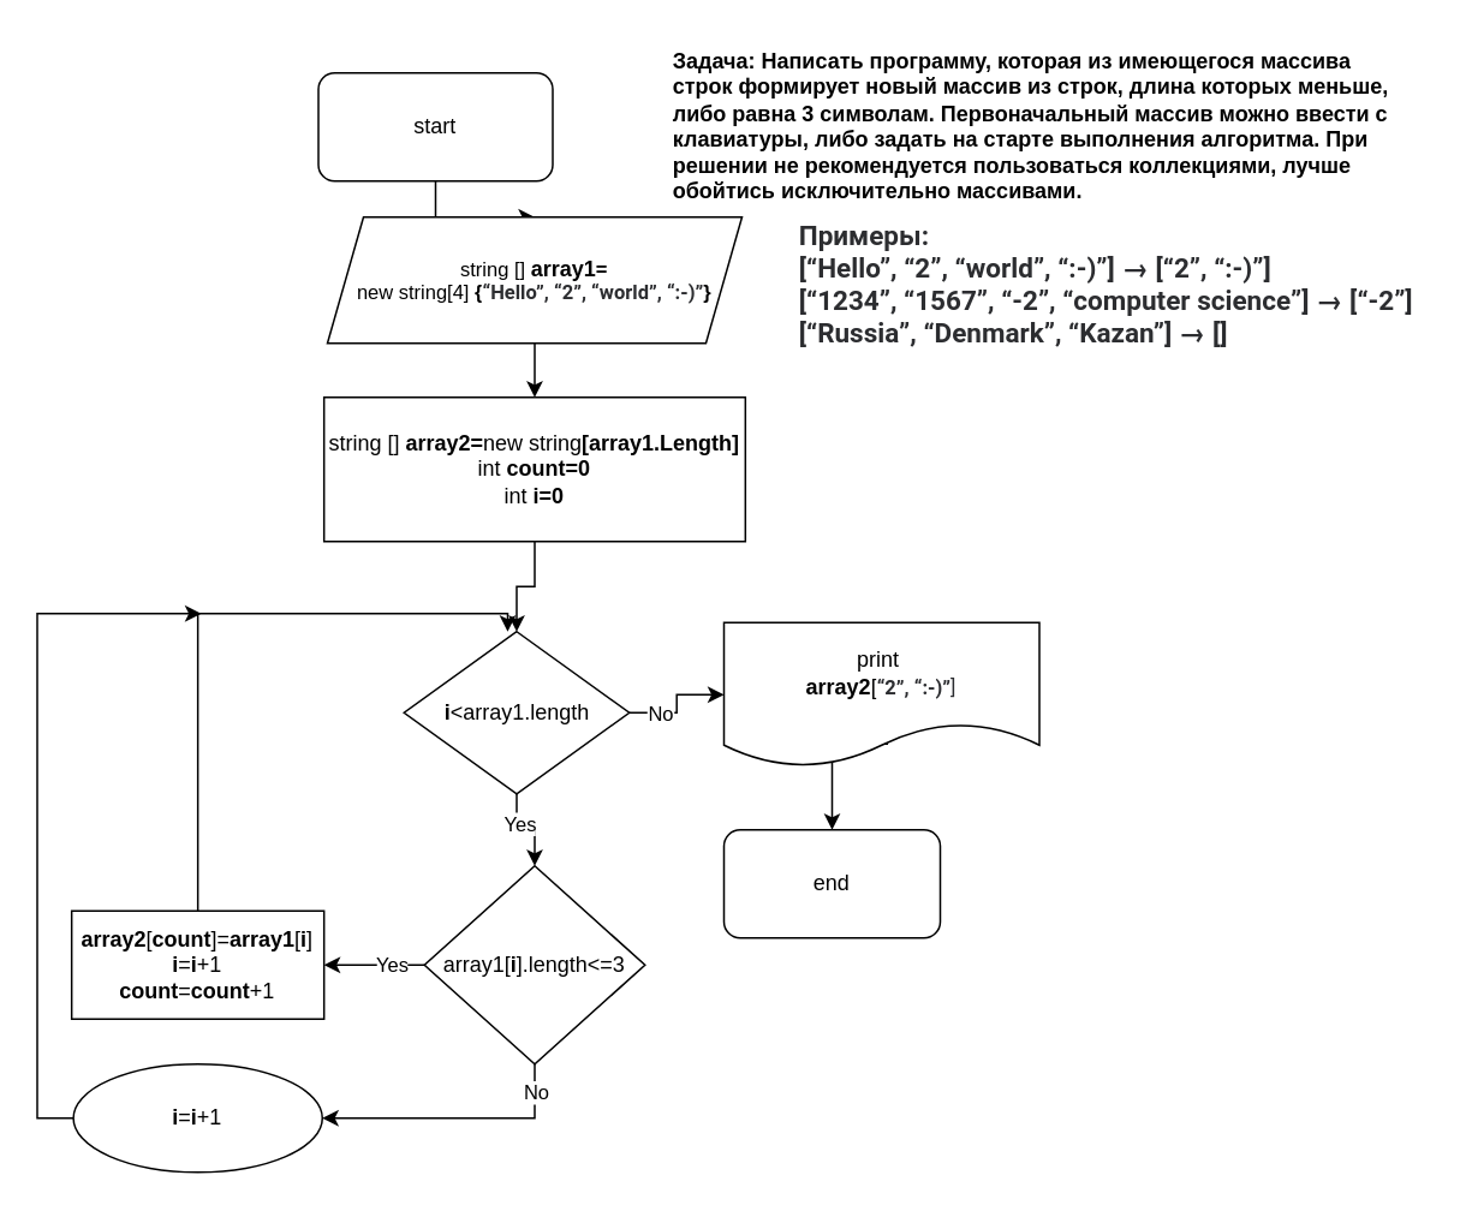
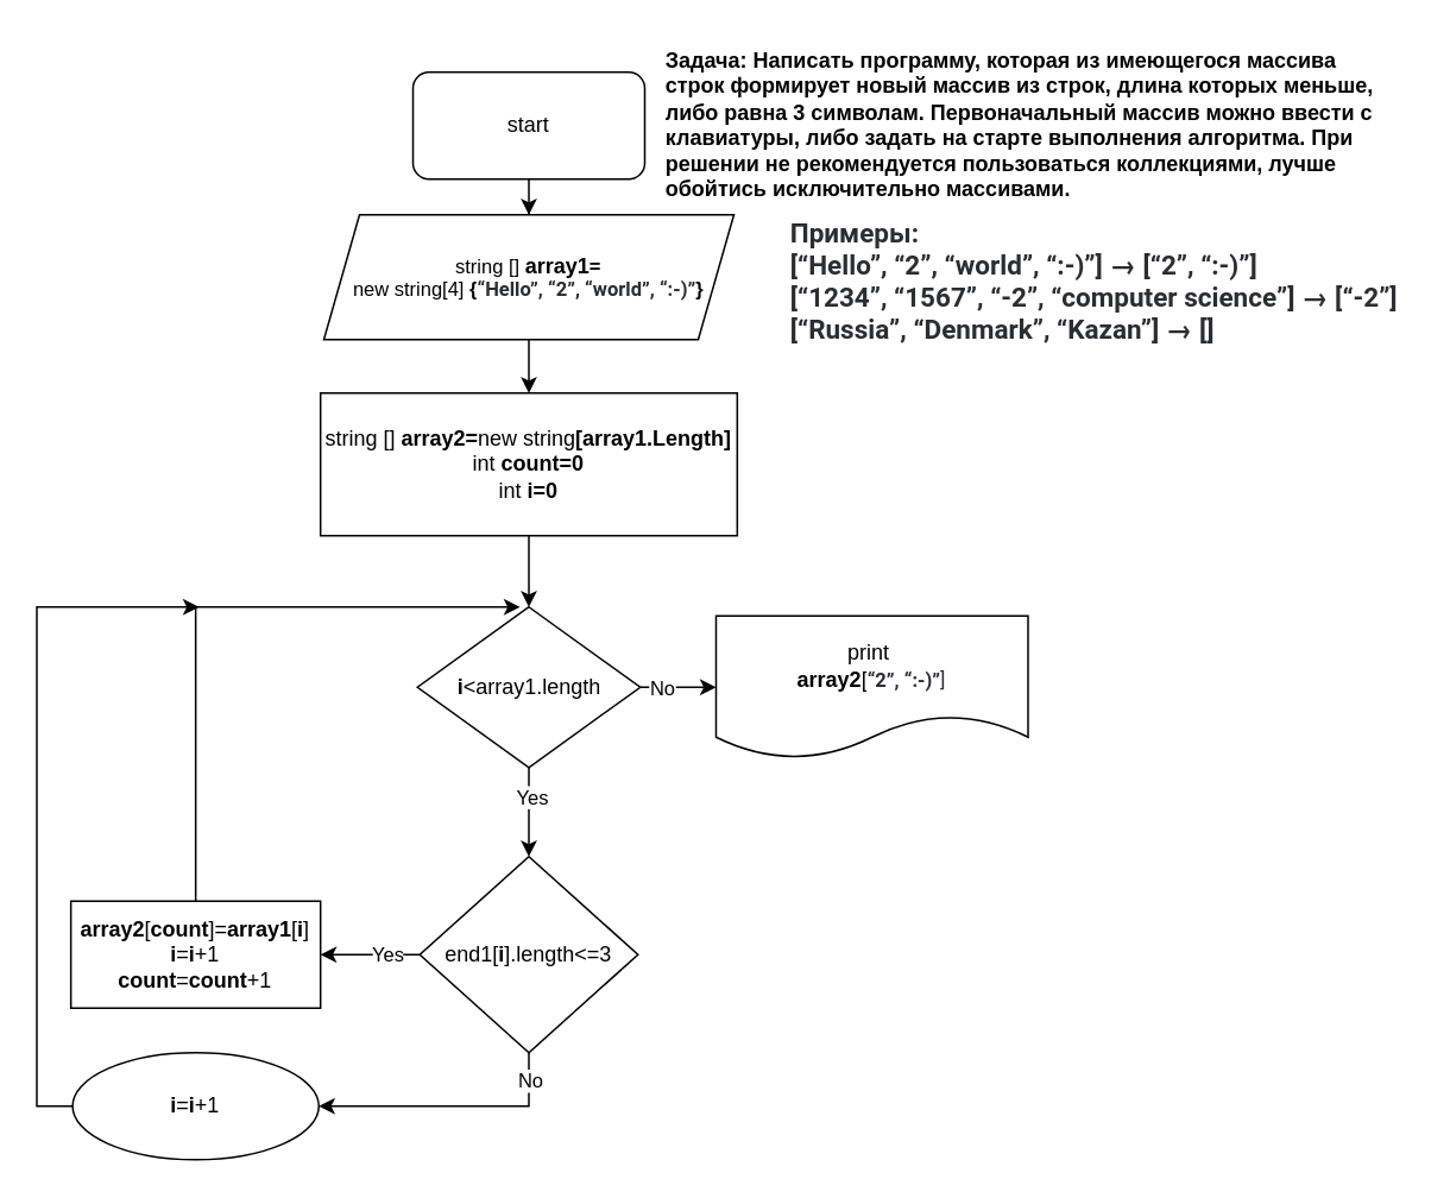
  <mxCell id="0" />
  <mxCell id="1" parent="0" />
  <mxCell id="2" value="" style="edgeStyle=orthogonalEdgeStyle;rounded=0;orthogonalLoop=1;jettySize=auto;html=1;entryX=0.5;entryY=0;entryDx=0;entryDy=0;" parent="1" source="3" target="6" edge="1"><mxGeometry relative="1" as="geometry"><mxPoint x="300.1" y="115" as="targetPoint" /></mxGeometry></mxCell>
- <mxCell id="3" value="start" style="rounded=1;whiteSpace=wrap;html=1;" parent="1" vertex="1"><mxGeometry x="176" y="40" width="130" height="60" as="geometry" /></mxCell>
+ <mxCell id="3" value="start" style="rounded=1;whiteSpace=wrap;html=1;" parent="1" vertex="1"><mxGeometry x="231" y="40" width="130" height="60" as="geometry" /></mxCell>
  <mxCell id="4" value="&lt;b&gt;Задача: Написать программу, которая из имеющегося массива строк формирует новый массив из строк, длина которых меньше, либо равна 3 символам. Первоначальный массив можно ввести с клавиатуры, либо задать на старте выполнения алгоритма. При решении не рекомендуется пользоваться коллекциями, лучше обойтись исключительно массивами.&lt;/b&gt;" style="text;whiteSpace=wrap;html=1;" parent="1" vertex="1"><mxGeometry x="371" width="400" height="100" as="geometry" y="20" /></mxCell>
  <mxCell id="5" value="" style="edgeStyle=orthogonalEdgeStyle;rounded=0;orthogonalLoop=1;jettySize=auto;html=1;" parent="1" source="6" target="9" edge="1"><mxGeometry relative="1" as="geometry" /></mxCell>
  <mxCell id="6" value="&lt;font style=&quot;&quot;&gt;&lt;span style=&quot;font-size: 11px;&quot;&gt;string [] &lt;/span&gt;&lt;b style=&quot;&quot;&gt;&lt;font style=&quot;font-size: 12px;&quot;&gt;array1&lt;/font&gt;&lt;span style=&quot;font-size: 11px;&quot;&gt;=&lt;/span&gt;&lt;/b&gt;&lt;/font&gt;&lt;div style=&quot;font-size: 11px;&quot;&gt;&lt;font style=&quot;font-size: 11px;&quot;&gt;new string[4]&lt;b&gt; {&lt;/b&gt;&lt;b style=&quot;text-align: left;&quot;&gt;&lt;span style=&quot;color: rgb(44, 45, 48); font-family: Onest, Roboto, &amp;quot;San Francisco&amp;quot;, &amp;quot;Helvetica Neue&amp;quot;, Helvetica, Arial; background-color: rgb(255, 255, 255);&quot;&gt;“Hello”, “2”, “world”, “:-)”&lt;/span&gt;&lt;/b&gt;&lt;b&gt;}&lt;/b&gt;&lt;/font&gt;&lt;br&gt;&lt;/div&gt;" style="shape=parallelogram;perimeter=parallelogramPerimeter;whiteSpace=wrap;html=1;fixedSize=1;" parent="1" vertex="1"><mxGeometry x="181" y="120" width="230" height="70" as="geometry" /></mxCell>
  <mxCell id="7" value="&lt;b&gt;&lt;span style=&quot;box-sizing: border-box; color: rgb(44, 45, 48); font-family: Onest, Roboto, &amp;quot;San Francisco&amp;quot;, &amp;quot;Helvetica Neue&amp;quot;, Helvetica, Arial; font-size: 15px; font-variant-ligatures: normal; font-variant-caps: normal; letter-spacing: normal; orphans: 2; text-align: start; text-indent: 0px; text-transform: none; widows: 2; word-spacing: 0px; -webkit-text-stroke-width: 0px; white-space: normal; background-color: rgb(255, 255, 255);&quot;&gt;Примеры&lt;/span&gt;&lt;span style=&quot;color: rgb(44, 45, 48); font-family: Onest, Roboto, &amp;quot;San Francisco&amp;quot;, &amp;quot;Helvetica Neue&amp;quot;, Helvetica, Arial; font-size: 15px; font-variant-ligatures: normal; font-variant-caps: normal; letter-spacing: normal; orphans: 2; text-align: start; text-indent: 0px; text-transform: none; widows: 2; word-spacing: 0px; -webkit-text-stroke-width: 0px; white-space: normal; background-color: rgb(255, 255, 255); float: none; display: inline !important;&quot;&gt;:&lt;/span&gt;&lt;br style=&quot;box-sizing: border-box; color: rgb(44, 45, 48); font-family: Onest, Roboto, &amp;quot;San Francisco&amp;quot;, &amp;quot;Helvetica Neue&amp;quot;, Helvetica, Arial; font-size: 15px; font-variant-ligatures: normal; font-variant-caps: normal; letter-spacing: normal; orphans: 2; text-align: start; text-indent: 0px; text-transform: none; widows: 2; word-spacing: 0px; -webkit-text-stroke-width: 0px; white-space: normal; background-color: rgb(255, 255, 255); text-decoration-thickness: initial; text-decoration-style: initial; text-decoration-color: initial;&quot;&gt;&lt;span style=&quot;color: rgb(44, 45, 48); font-family: Onest, Roboto, &amp;quot;San Francisco&amp;quot;, &amp;quot;Helvetica Neue&amp;quot;, Helvetica, Arial; font-size: 15px; font-variant-ligatures: normal; font-variant-caps: normal; letter-spacing: normal; orphans: 2; text-align: start; text-indent: 0px; text-transform: none; widows: 2; word-spacing: 0px; -webkit-text-stroke-width: 0px; white-space: normal; background-color: rgb(255, 255, 255); float: none; display: inline !important;&quot;&gt;[“Hello”, “2”, “world”, “:-)”] → [“2”, “:-)”]&lt;/span&gt;&lt;br style=&quot;box-sizing: border-box; color: rgb(44, 45, 48); font-family: Onest, Roboto, &amp;quot;San Francisco&amp;quot;, &amp;quot;Helvetica Neue&amp;quot;, Helvetica, Arial; font-size: 15px; font-variant-ligatures: normal; font-variant-caps: normal; letter-spacing: normal; orphans: 2; text-align: start; text-indent: 0px; text-transform: none; widows: 2; word-spacing: 0px; -webkit-text-stroke-width: 0px; white-space: normal; background-color: rgb(255, 255, 255); text-decoration-thickness: initial; text-decoration-style: initial; text-decoration-color: initial;&quot;&gt;&lt;span style=&quot;color: rgb(44, 45, 48); font-family: Onest, Roboto, &amp;quot;San Francisco&amp;quot;, &amp;quot;Helvetica Neue&amp;quot;, Helvetica, Arial; font-size: 15px; font-variant-ligatures: normal; font-variant-caps: normal; letter-spacing: normal; orphans: 2; text-align: start; text-indent: 0px; text-transform: none; widows: 2; word-spacing: 0px; -webkit-text-stroke-width: 0px; white-space: normal; background-color: rgb(255, 255, 255); float: none; display: inline !important;&quot;&gt;[“1234”, “1567”, “-2”, “computer science”] → [“-2”]&lt;/span&gt;&lt;br style=&quot;box-sizing: border-box; color: rgb(44, 45, 48); font-family: Onest, Roboto, &amp;quot;San Francisco&amp;quot;, &amp;quot;Helvetica Neue&amp;quot;, Helvetica, Arial; font-size: 15px; font-variant-ligatures: normal; font-variant-caps: normal; letter-spacing: normal; orphans: 2; text-align: start; text-indent: 0px; text-transform: none; widows: 2; word-spacing: 0px; -webkit-text-stroke-width: 0px; white-space: normal; background-color: rgb(255, 255, 255); text-decoration-thickness: initial; text-decoration-style: initial; text-decoration-color: initial;&quot;&gt;&lt;span style=&quot;color: rgb(44, 45, 48); font-family: Onest, Roboto, &amp;quot;San Francisco&amp;quot;, &amp;quot;Helvetica Neue&amp;quot;, Helvetica, Arial; font-size: 15px; font-variant-ligatures: normal; font-variant-caps: normal; letter-spacing: normal; orphans: 2; text-align: start; text-indent: 0px; text-transform: none; widows: 2; word-spacing: 0px; -webkit-text-stroke-width: 0px; white-space: normal; background-color: rgb(255, 255, 255); float: none; display: inline !important;&quot;&gt;[“Russia”, “Denmark”, “Kazan”] → []&lt;/span&gt;&lt;/b&gt;" style="text;whiteSpace=wrap;html=1;" parent="1" vertex="1"><mxGeometry x="441" y="115" width="350" height="80" as="geometry" /></mxCell>
  <mxCell id="8" value="" style="edgeStyle=orthogonalEdgeStyle;rounded=0;orthogonalLoop=1;jettySize=auto;html=1;entryX=0.5;entryY=0;entryDx=0;entryDy=0;" parent="1" source="9" target="20" edge="1"><mxGeometry relative="1" as="geometry"><mxPoint x="331" y="320" as="targetPoint" /></mxGeometry></mxCell>
  <mxCell id="9" value="&lt;div&gt;string []&amp;nbsp;&lt;b&gt;array2=&lt;/b&gt;&lt;span style=&quot;background-color: initial;&quot;&gt;new&lt;b&gt; &lt;/b&gt;string&lt;b&gt;[array1.Length]&lt;/b&gt;&lt;/span&gt;&lt;b&gt;&lt;br&gt;&lt;/b&gt;&lt;/div&gt;&lt;div&gt;int&amp;nbsp;&lt;b&gt;count=0&lt;/b&gt;&lt;b&gt;&lt;br&gt;&lt;/b&gt;&lt;/div&gt;&lt;div&gt;int&lt;b&gt; i=0&lt;/b&gt;&lt;/div&gt;" style="rounded=0;whiteSpace=wrap;html=1;" parent="1" vertex="1"><mxGeometry x="179.12" y="220" width="233.76" height="80" as="geometry" /></mxCell>
  <mxCell id="10" style="edgeStyle=orthogonalEdgeStyle;rounded=0;orthogonalLoop=1;jettySize=auto;html=1;exitX=0;exitY=0.5;exitDx=0;exitDy=0;entryX=1;entryY=0.5;entryDx=0;entryDy=0;" edge="1" parent="1" source="14" target="15"><mxGeometry relative="1" as="geometry" /></mxCell>
  <mxCell id="11" value="Yes" style="edgeLabel;html=1;align=center;verticalAlign=middle;resizable=0;points=[];" vertex="1" connectable="0" parent="10"><mxGeometry x="-0.345" y="-1" relative="1" as="geometry"><mxPoint as="offset" /></mxGeometry></mxCell>
  <mxCell id="12" value="" style="edgeStyle=orthogonalEdgeStyle;rounded=0;orthogonalLoop=1;jettySize=auto;html=1;" edge="1" parent="1" source="14" target="23"><mxGeometry relative="1" as="geometry"><Array as="points"><mxPoint x="296" y="620" /></Array></mxGeometry></mxCell>
  <mxCell id="13" value="No" style="edgeLabel;html=1;align=center;verticalAlign=middle;resizable=0;points=[];" vertex="1" connectable="0" parent="12"><mxGeometry x="-0.756" relative="1" as="geometry"><mxPoint y="-3" as="offset" /></mxGeometry></mxCell>
- <mxCell id="14" value="array1[&lt;b&gt;i&lt;/b&gt;].length&amp;lt;=3" style="rhombus;whiteSpace=wrap;html=1;" parent="1" vertex="1"><mxGeometry x="234.81" y="480" width="122.38" height="110" as="geometry" /></mxCell>
+ <mxCell id="14" value="end1[&lt;b&gt;i&lt;/b&gt;].length&amp;lt;=3" style="rhombus;whiteSpace=wrap;html=1;" parent="1" vertex="1"><mxGeometry x="234.81" y="480" width="122.38" height="110" as="geometry" /></mxCell>
  <mxCell id="15" value="&lt;b&gt;array2&lt;/b&gt;[&lt;b&gt;count&lt;/b&gt;]=&lt;b&gt;array1&lt;/b&gt;[&lt;b&gt;i&lt;/b&gt;]&lt;div&gt;&lt;b&gt;i&lt;/b&gt;=&lt;b&gt;i&lt;/b&gt;+1&lt;br&gt;&lt;div&gt;&lt;div&gt;&lt;b&gt;count&lt;/b&gt;=&lt;b&gt;count&lt;/b&gt;+1&lt;/div&gt;&lt;/div&gt;&lt;/div&gt;" style="whiteSpace=wrap;html=1;" parent="1" vertex="1"><mxGeometry x="39.11" y="505" width="140.01" height="60" as="geometry" /></mxCell>
  <mxCell id="16" value="" style="edgeStyle=orthogonalEdgeStyle;rounded=0;orthogonalLoop=1;jettySize=auto;html=1;" edge="1" parent="1" source="20" target="14"><mxGeometry relative="1" as="geometry" /></mxCell>
  <mxCell id="17" value="Yes" style="edgeLabel;html=1;align=center;verticalAlign=middle;resizable=0;points=[];" vertex="1" connectable="0" parent="16"><mxGeometry x="-0.363" y="1" relative="1" as="geometry"><mxPoint as="offset" /></mxGeometry></mxCell>
  <mxCell id="18" value="" style="edgeStyle=orthogonalEdgeStyle;rounded=0;orthogonalLoop=1;jettySize=auto;html=1;" edge="1" parent="1" source="20" target="25"><mxGeometry relative="1" as="geometry" /></mxCell>
  <mxCell id="19" value="No" style="edgeLabel;html=1;align=center;verticalAlign=middle;resizable=0;points=[];" vertex="1" connectable="0" parent="18"><mxGeometry x="-0.553" y="2" relative="1" as="geometry"><mxPoint x="3" y="2" as="offset" /></mxGeometry></mxCell>
- <mxCell id="20" value="&lt;b&gt;i&lt;/b&gt;&amp;lt;array1.length" style="rhombus;whiteSpace=wrap;html=1;" vertex="1" parent="1"><mxGeometry x="223.5" y="350" width="125" height="90" as="geometry" /></mxCell>
+ <mxCell id="20" value="&lt;b&gt;i&lt;/b&gt;&amp;lt;array1.length" style="rhombus;whiteSpace=wrap;html=1;" vertex="1" parent="1"><mxGeometry x="233.5" y="340" width="125" height="90" as="geometry" /></mxCell>
  <mxCell id="21" style="edgeStyle=orthogonalEdgeStyle;rounded=0;orthogonalLoop=1;jettySize=auto;html=1;exitX=0.5;exitY=0;exitDx=0;exitDy=0;entryX=0.46;entryY=0;entryDx=0;entryDy=0;entryPerimeter=0;" edge="1" parent="1" source="15" target="20"><mxGeometry relative="1" as="geometry"><Array as="points"><mxPoint x="109" y="340" /></Array></mxGeometry></mxCell>
  <mxCell id="22" style="edgeStyle=orthogonalEdgeStyle;rounded=0;orthogonalLoop=1;jettySize=auto;html=1;exitX=0;exitY=0.5;exitDx=0;exitDy=0;" edge="1" parent="1" source="23"><mxGeometry relative="1" as="geometry"><mxPoint x="111" y="340" as="targetPoint" /><Array as="points"><mxPoint x="20" y="620" /><mxPoint x="20" y="340" /></Array></mxGeometry></mxCell>
  <mxCell id="23" value="&lt;b&gt;i&lt;/b&gt;=&lt;b&gt;i&lt;/b&gt;+1" style="ellipse;whiteSpace=wrap;html=1;" vertex="1" parent="1"><mxGeometry x="40.06" y="590" width="138.12" height="60" as="geometry" /></mxCell>
- <mxCell id="24" value="" style="edgeStyle=orthogonalEdgeStyle;rounded=0;orthogonalLoop=1;jettySize=auto;html=1;exitX=0.52;exitY=0.841;exitDx=0;exitDy=0;exitPerimeter=0;entryX=0.5;entryY=0;entryDx=0;entryDy=0;" edge="1" parent="1" source="25" target="26"><mxGeometry relative="1" as="geometry"><Array as="points"><mxPoint x="461" y="412" /></Array></mxGeometry></mxCell>
  <mxCell id="25" value="print&amp;nbsp;&lt;div&gt;&lt;b&gt;array2&lt;/b&gt;[&lt;span style=&quot;background-color: initial; text-align: left;&quot;&gt;&lt;span style=&quot;color: rgb(44, 45, 48); font-family: Onest, Roboto, &amp;quot;San Francisco&amp;quot;, &amp;quot;Helvetica Neue&amp;quot;, Helvetica, Arial; background-color: rgb(255, 255, 255);&quot;&gt;&lt;font style=&quot;font-size: 11px;&quot;&gt;&lt;b&gt;“2”, “:-)”&lt;/b&gt;]&lt;/font&gt;&lt;/span&gt;&lt;/span&gt;&lt;/div&gt;" style="shape=document;whiteSpace=wrap;html=1;boundedLbl=1;" vertex="1" parent="1"><mxGeometry x="401" y="345" width="175" height="80" as="geometry" /></mxCell>
- <mxCell id="26" value="end" style="rounded=1;whiteSpace=wrap;html=1;" vertex="1" parent="1"><mxGeometry x="401" y="460" width="120" height="60" as="geometry" /></mxCell>
